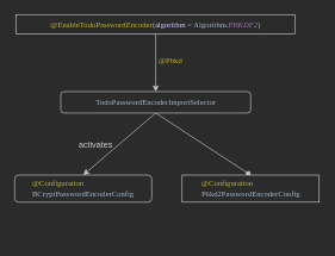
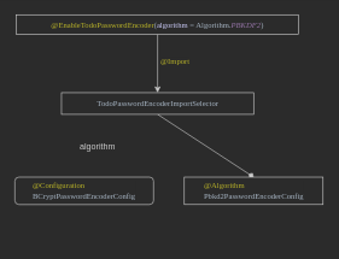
  <mxCell id="0" />
  <mxCell id="1" parent="0" />
  <mxCell id="2" value="&lt;pre style=&quot;background-color: #2b2b2b ; color: #a9b7c6 ; font-family: &amp;#34;menlo&amp;#34; ; font-size: 8.3pt&quot;&gt;&lt;br&gt;&lt;/pre&gt;" style="text;html=1;resizable=0;points=[];autosize=1;align=left;verticalAlign=top;spacingTop=-4;" vertex="1" parent="1"><mxGeometry x="106" y="83" width="20" height="40" as="geometry" /></mxCell>
  <mxCell id="3" style="edgeStyle=orthogonalEdgeStyle;rounded=0;orthogonalLoop=1;jettySize=auto;html=1;exitX=0.5;exitY=1;exitDx=0;exitDy=0;entryX=0.5;entryY=0;entryDx=0;entryDy=0;strokeColor=#CCCCCC;" edge="1" parent="1" source="4" target="7"><mxGeometry relative="1" as="geometry" /></mxCell>
  <mxCell id="4" value="&lt;pre style=&quot;text-align: left ; background-color: rgb(43 , 43 , 43) ; color: rgb(169 , 183 , 198) ; font-family: &amp;#34;menlo&amp;#34; ; font-size: 8.3pt&quot;&gt;&lt;span style=&quot;color: rgb(187 , 181 , 41)&quot;&gt;@EnableTodoPasswordEncoder&lt;/span&gt;(&lt;span style=&quot;color: rgb(208 , 208 , 255)&quot;&gt;algorithm &lt;/span&gt;= Algorithm.&lt;span style=&quot;color: rgb(152 , 118 , 170) ; font-style: italic&quot;&gt;PBKDF2&lt;/span&gt;)&lt;/pre&gt;" style="rounded=0;whiteSpace=wrap;html=1;fillColor=#2b2b2b;strokeColor=#CCCCCC;" vertex="1" parent="1"><mxGeometry x="22" y="20" width="391" height="27" as="geometry" /></mxCell>
- <mxCell id="5" style="rounded=0;orthogonalLoop=1;jettySize=auto;html=1;exitX=0.5;exitY=1;exitDx=0;exitDy=0;entryX=0.5;entryY=0;entryDx=0;entryDy=0;strokeColor=#CCCCCC;" edge="1" parent="1" source="7" target="10"><mxGeometry relative="1" as="geometry" /></mxCell>
  <mxCell id="6" style="edgeStyle=none;rounded=0;orthogonalLoop=1;jettySize=auto;html=1;exitX=0.5;exitY=1;exitDx=0;exitDy=0;entryX=0.5;entryY=0;entryDx=0;entryDy=0;strokeColor=#CCCCCC;endArrow=diamond;" edge="1" parent="1" source="7" target="11"><mxGeometry relative="1" as="geometry" /></mxCell>
- <mxCell id="7" value="&lt;pre style=&quot;text-align: left ; background-color: rgb(43 , 43 , 43) ; color: rgb(169 , 183 , 198) ; font-family: &amp;#34;menlo&amp;#34; ; font-size: 8.3pt&quot;&gt;&lt;pre style=&quot;font-family: &amp;#34;menlo&amp;#34; ; font-size: 8.3pt&quot;&gt;TodoPasswordEncoderImportSelector&lt;/pre&gt;&lt;/pre&gt;" style="whiteSpace=wrap;html=1;fillColor=#2b2b2b;strokeColor=#CCCCCC;rounded=1;" vertex="1" parent="1"><mxGeometry x="84.5" y="128" width="266" height="30" as="geometry" /></mxCell>
- <mxCell id="8" value="&lt;pre style=&quot;background-color: #2b2b2b ; color: #a9b7c6 ; font-family: &amp;#34;menlo&amp;#34; ; font-size: 8.3pt&quot;&gt;&lt;span style=&quot;color: #bbb529&quot;&gt;@Pbkd&lt;/span&gt;&lt;/pre&gt;" style="text;html=1;resizable=0;points=[];autosize=1;align=left;verticalAlign=top;spacingTop=-4;" vertex="1" parent="1"><mxGeometry x="219.5" y="65" width="57" height="36" as="geometry" /></mxCell>
+ <mxCell id="7" value="&lt;pre style=&quot;text-align: left ; background-color: rgb(43 , 43 , 43) ; color: rgb(169 , 183 , 198) ; font-family: &amp;#34;menlo&amp;#34; ; font-size: 8.3pt&quot;&gt;&lt;pre style=&quot;font-family: &amp;#34;menlo&amp;#34; ; font-size: 8.3pt&quot;&gt;TodoPasswordEncoderImportSelector&lt;/pre&gt;&lt;/pre&gt;" style="rounded=0;whiteSpace=wrap;html=1;fillColor=#2b2b2b;strokeColor=#CCCCCC;" vertex="1" parent="1"><mxGeometry x="84.5" y="128" width="266" height="30" as="geometry" /></mxCell>
+ <mxCell id="8" value="&lt;pre style=&quot;background-color: #2b2b2b ; color: #a9b7c6 ; font-family: &amp;#34;menlo&amp;#34; ; font-size: 8.3pt&quot;&gt;&lt;span style=&quot;color: #bbb529&quot;&gt;@Import&lt;/span&gt;&lt;/pre&gt;" style="text;html=1;resizable=0;points=[];autosize=1;align=left;verticalAlign=top;spacingTop=-4;" vertex="1" parent="1"><mxGeometry x="219.5" y="65" width="57" height="36" as="geometry" /></mxCell>
  <mxCell id="9" value="&lt;pre style=&quot;background-color: rgb(43 , 43 , 43) ; font-family: &amp;#34;menlo&amp;#34; ; font-size: 8.3pt&quot;&gt;&lt;br&gt;&lt;/pre&gt;" style="text;html=1;resizable=0;points=[];autosize=1;align=left;verticalAlign=top;spacingTop=-4;" vertex="1" parent="1"><mxGeometry x="54.5" y="301" width="10" height="36" as="geometry" /></mxCell>
  <mxCell id="10" value="&lt;pre style=&quot;text-align: left ; background-color: rgb(43 , 43 , 43) ; color: rgb(169 , 183 , 198) ; font-family: &amp;#34;menlo&amp;#34; ; font-size: 8.3pt&quot;&gt;&lt;pre style=&quot;font-family: &amp;#34;menlo&amp;#34; ; font-size: 8.3pt&quot;&gt;&lt;pre style=&quot;font-family: &amp;#34;menlo&amp;#34; ; font-size: 8.3pt&quot;&gt;&lt;span style=&quot;color: #bbb529&quot;&gt;@Configuration&lt;br&gt;&lt;/span&gt;BCryptPasswordEncoderConfig&lt;/pre&gt;&lt;/pre&gt;&lt;/pre&gt;" style="whiteSpace=wrap;html=1;fillColor=#2b2b2b;strokeColor=#CCCCCC;rounded=1;" vertex="1" parent="1"><mxGeometry x="20" y="245" width="192" height="38" as="geometry" /></mxCell>
- <mxCell id="11" value="&lt;pre style=&quot;text-align: left ; background-color: rgb(43 , 43 , 43) ; font-family: &amp;#34;menlo&amp;#34; ; font-size: 8.3pt&quot;&gt;&lt;pre style=&quot;font-family: &amp;#34;menlo&amp;#34; ; font-size: 8.3pt&quot;&gt;&lt;pre style=&quot;font-family: &amp;#34;menlo&amp;#34; ; font-size: 8.3pt&quot;&gt;&lt;font color=&quot;#bbb529&quot;&gt;@Configuration&lt;br/&gt;&lt;/font&gt;&lt;font color=&quot;#a9b7c6&quot;&gt;Pbkd2PasswordEncoderConfig&lt;/font&gt;&lt;/pre&gt;&lt;/pre&gt;&lt;/pre&gt;" style="rounded=0;whiteSpace=wrap;html=1;fillColor=#2b2b2b;strokeColor=#CCCCCC;" vertex="1" parent="1"><mxGeometry x="254.5" y="245" width="192" height="38" as="geometry" /></mxCell>
- <mxCell id="12" value="activates" style="text;html=1;resizable=0;points=[];autosize=1;align=left;verticalAlign=top;spacingTop=-4;fontColor=#CCCCCC;" vertex="1" parent="1"><mxGeometry x="108" y="193" width="57" height="14" as="geometry" /></mxCell>
+ <mxCell id="11" value="&lt;pre style=&quot;text-align: left ; background-color: rgb(43 , 43 , 43) ; font-family: &amp;#34;menlo&amp;#34; ; font-size: 8.3pt&quot;&gt;&lt;pre style=&quot;font-family: &amp;#34;menlo&amp;#34; ; font-size: 8.3pt&quot;&gt;&lt;pre style=&quot;font-family: &amp;#34;menlo&amp;#34; ; font-size: 8.3pt&quot;&gt;&lt;font color=&quot;#bbb529&quot;&gt;@Algorithm&lt;br/&gt;&lt;/font&gt;&lt;font color=&quot;#a9b7c6&quot;&gt;Pbkd2PasswordEncoderConfig&lt;/font&gt;&lt;/pre&gt;&lt;/pre&gt;&lt;/pre&gt;" style="rounded=0;whiteSpace=wrap;html=1;fillColor=#2b2b2b;strokeColor=#CCCCCC;" vertex="1" parent="1"><mxGeometry x="254.5" y="245" width="192" height="38" as="geometry" /></mxCell>
+ <mxCell id="12" value="algorithm" style="text;html=1;resizable=0;points=[];autosize=1;align=left;verticalAlign=top;spacingTop=-4;fontColor=#CCCCCC;" vertex="1" parent="1"><mxGeometry x="108" y="193" width="57" height="14" as="geometry" /></mxCell>
